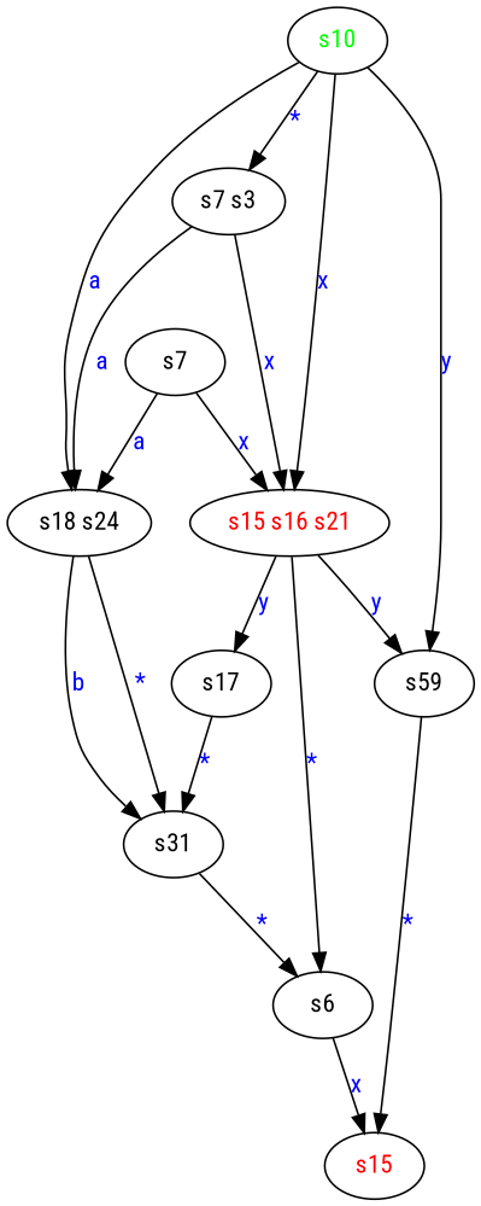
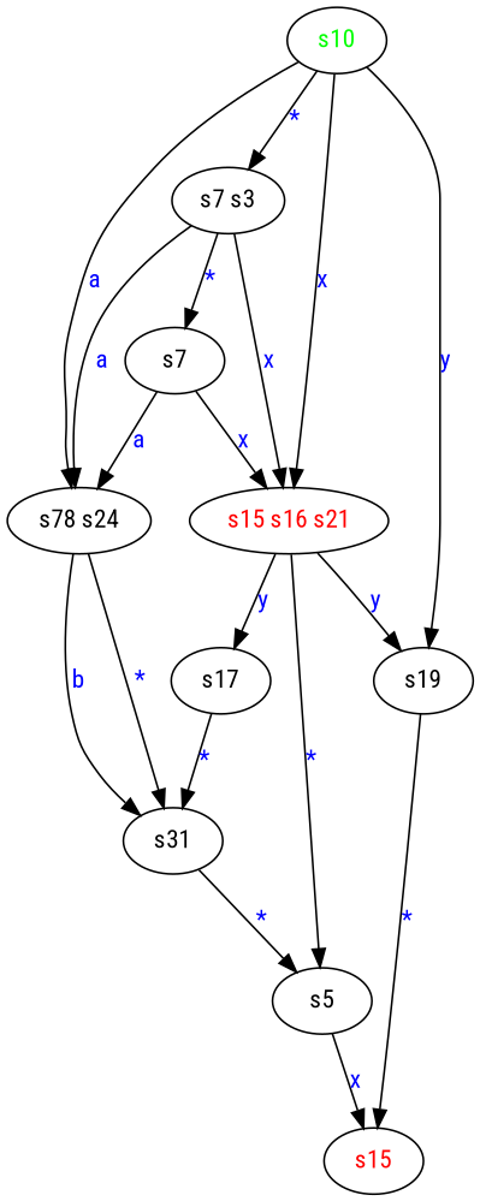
  digraph {
    fontname="Roboto Condensed"
    node [fontname="Roboto Condensed"]
    edge [fontname="Roboto Condensed"]
    n1 [label=s7]
-   "s18 s24"
+   "s18 s24" [label="s78 s24"]
    n3 [label=<<font color="red">s15 s16 s21</font>>]
    n4 [label=s31]
-   s19 [label=s59]
-   s5 [label=s6]
+   s19
+   s5
    s17
    n8 [label=<<font color="green">s10</font>>]
    n9 [label="s7 s3"]
    n10 [label=<<font color="red">s15</font>>]
    n1 -> "s18 s24" [label=<<font color="blue">a</font>>]
    n1 -> n3 [label=<<font color="blue">x</font>>]
    "s18 s24" -> n4 [label=<<font color="blue">b</font>>]
    "s18 s24" -> n4 [label=<<font color="blue">*</font>>]
    n3 -> s19 [label=<<font color="blue">y</font>>]
    n3 -> s5 [label=<<font color="blue">*</font>>]
    n3 -> s17 [label=<<font color="blue">y</font>>]
    n4 -> s5 [label=<<font color="blue">*</font>>]
    s19 -> n10 [label=<<font color="blue">*</font>>]
    s5 -> n10 [label=<<font color="blue">x</font>>]
    s17 -> n4 [label=<<font color="blue">*</font>>]
    n8 -> "s18 s24" [label=<<font color="blue">a</font>>]
    n8 -> n3 [label=<<font color="blue">x</font>>]
    n8 -> s19 [label=<<font color="blue">y</font>>]
    n8 -> n9 [label=<<font color="blue">*</font>>]
+   n9 -> n1 [label=<<font color="blue">*</font>>]
    n9 -> "s18 s24" [label=<<font color="blue">a</font>>]
    n9 -> n3 [label=<<font color="blue">x</font>>]
  }
